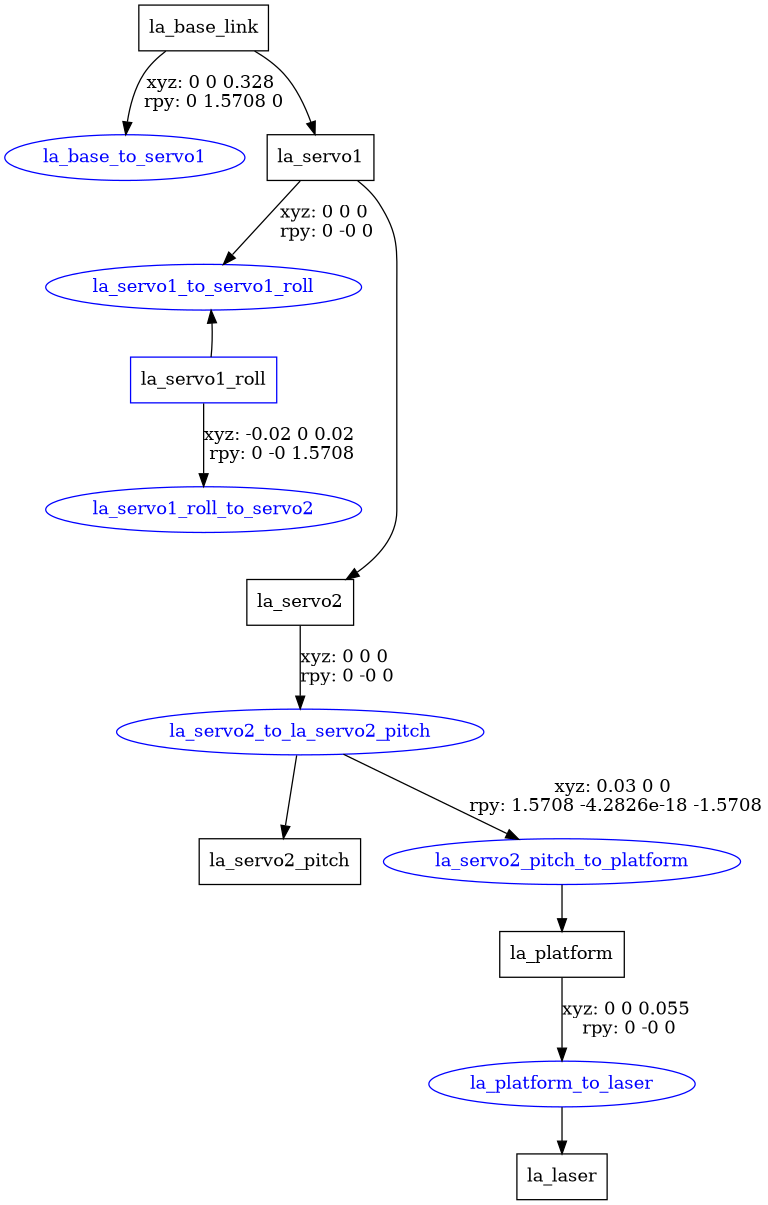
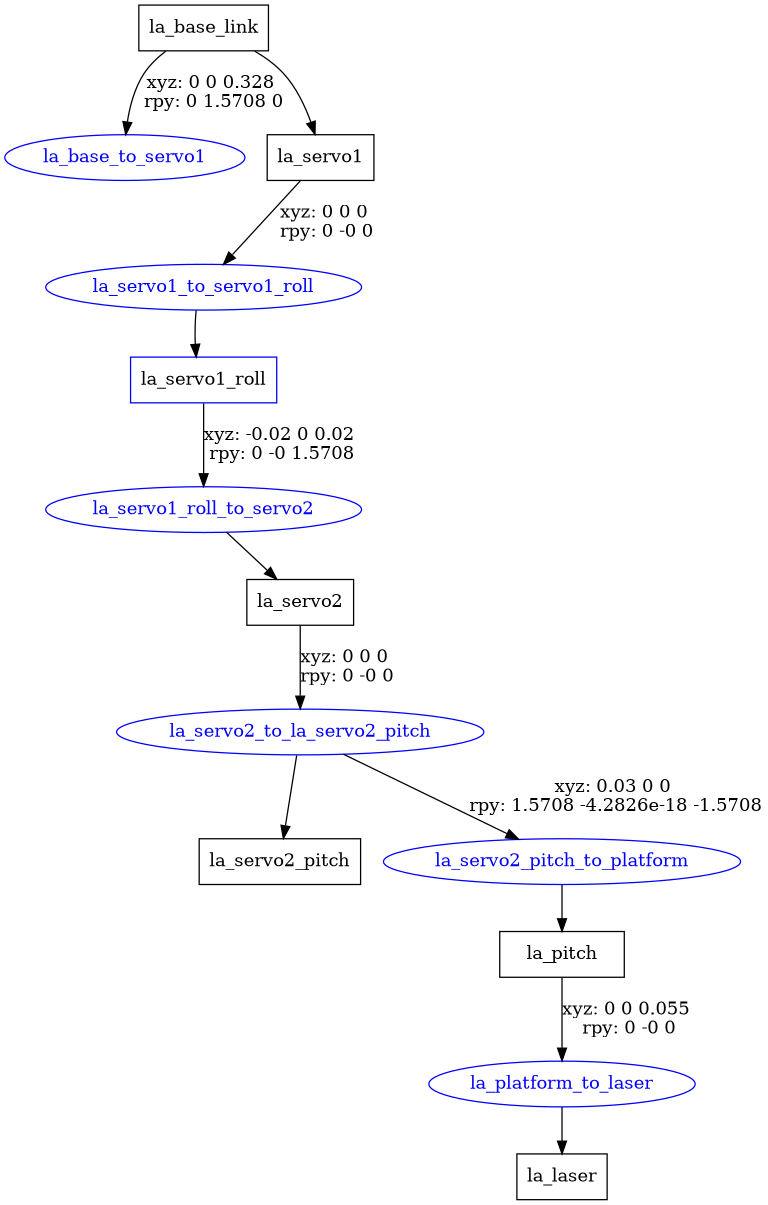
  digraph {
    node [shape=box color=blue]
    n1 [label=la_base_link color=""]
    la_base_to_servo1 [fontcolor=blue shape=ellipse]
    n3 [label=la_servo1 color=""]
    la_servo1_to_servo1_roll [fontcolor=blue shape=ellipse]
    n5 [label=la_servo1_roll]
    la_servo1_roll_to_servo2 [fontcolor=blue shape=ellipse]
    n7 [label=la_servo2 color=""]
    la_servo2_to_la_servo2_pitch [fontcolor=blue shape=ellipse]
    n9 [label=la_servo2_pitch color=""]
    la_servo2_pitch_to_platform [fontcolor=blue shape=ellipse]
-   n11 [label=la_platform color=""]
+   n11 [label=la_pitch color=""]
    la_platform_to_laser [fontcolor=blue shape=ellipse]
    n13 [label=la_laser color=""]
    n1 -> la_base_to_servo1 [label="xyz: 0 0 0.328 \nrpy: 0 1.5708 0"]
    n1 -> n3
    n3 -> la_servo1_to_servo1_roll [label="xyz: 0 0 0 \nrpy: 0 -0 0"]
-   n5 -> la_servo1_to_servo1_roll
+   la_servo1_to_servo1_roll -> n5
    n5 -> la_servo1_roll_to_servo2 [label="xyz: -0.02 0 0.02 \nrpy: 0 -0 1.5708"]
-   n3 -> n7
+   la_servo1_roll_to_servo2 -> n7
    n7 -> la_servo2_to_la_servo2_pitch [label="xyz: 0 0 0 \nrpy: 0 -0 0"]
    la_servo2_to_la_servo2_pitch -> n9
    la_servo2_to_la_servo2_pitch -> la_servo2_pitch_to_platform [label="xyz: 0.03 0 0 \nrpy: 1.5708 -4.2826e-18 -1.5708"]
    la_servo2_pitch_to_platform -> n11
    n11 -> la_platform_to_laser [label="xyz: 0 0 0.055 \nrpy: 0 -0 0"]
    la_platform_to_laser -> n13
  }
